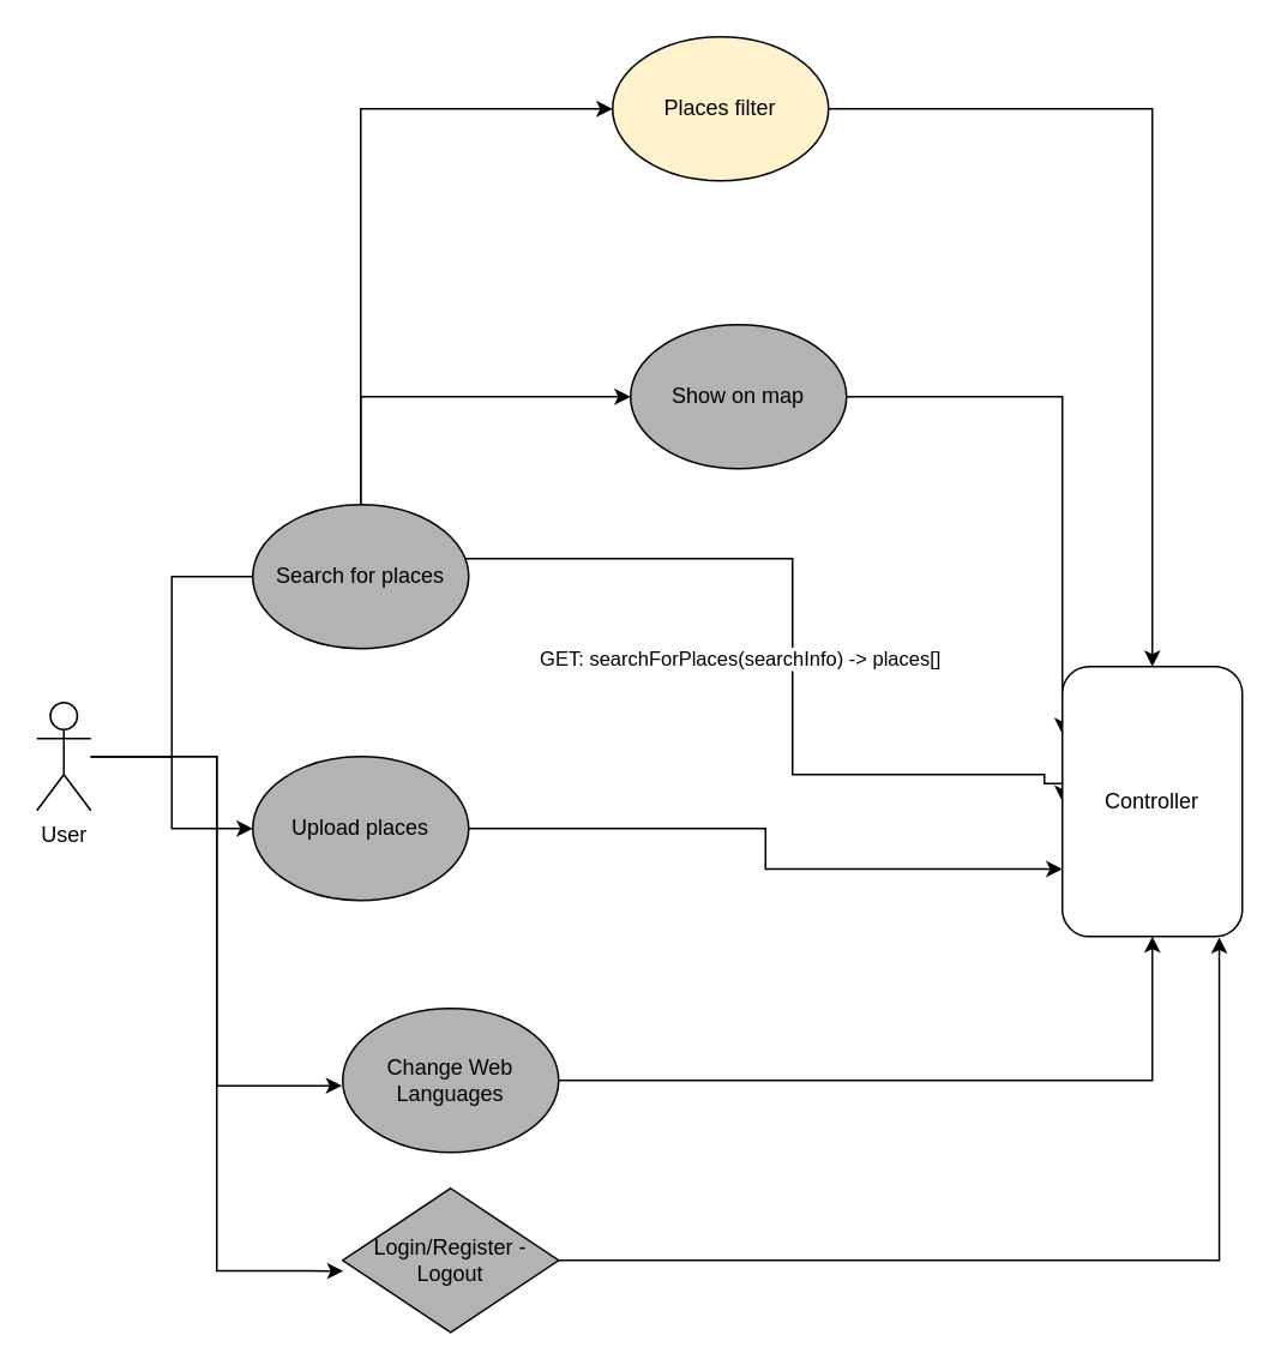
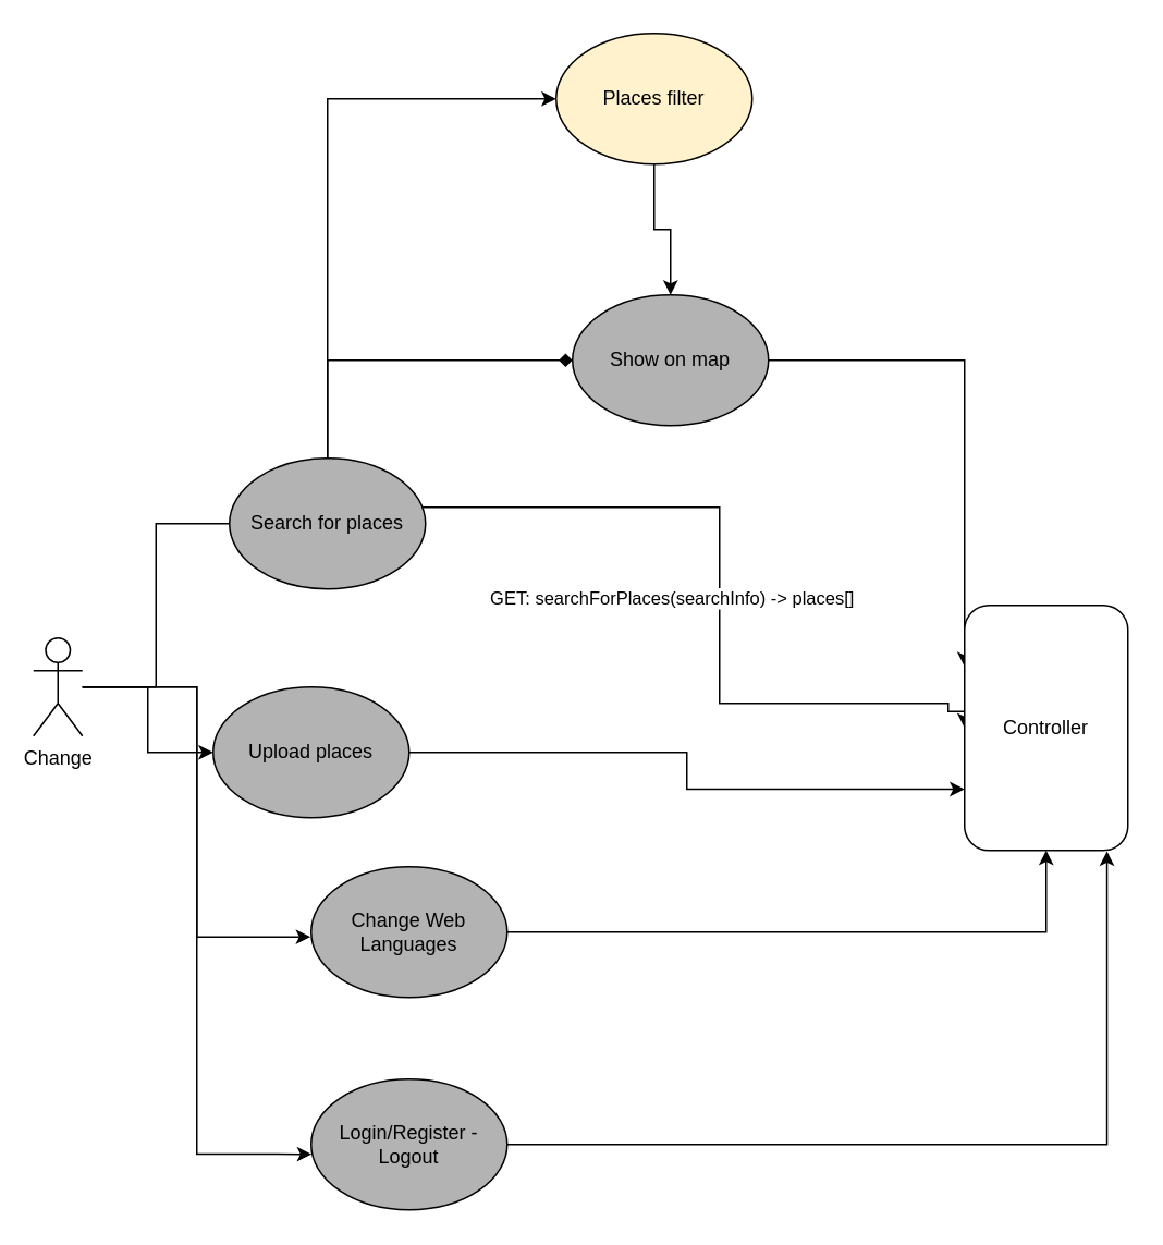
  <mxCell id="0" />
  <mxCell id="1" parent="0" />
  <mxCell id="2" style="edgeStyle=orthogonalEdgeStyle;rounded=0;orthogonalLoop=1;jettySize=auto;html=1;entryX=0;entryY=0.5;entryDx=0;entryDy=0;endArrow=none;" edge="1" parent="1" source="6" target="11"><mxGeometry relative="1" as="geometry" /></mxCell>
  <mxCell id="3" style="edgeStyle=orthogonalEdgeStyle;rounded=0;orthogonalLoop=1;jettySize=auto;html=1;" edge="1" parent="1" source="6" target="13"><mxGeometry relative="1" as="geometry" /></mxCell>
  <mxCell id="4" style="edgeStyle=orthogonalEdgeStyle;rounded=0;orthogonalLoop=1;jettySize=auto;html=1;entryX=-0.003;entryY=0.537;entryDx=0;entryDy=0;entryPerimeter=0;" edge="1" parent="1" source="6" target="19"><mxGeometry relative="1" as="geometry" /></mxCell>
  <mxCell id="5" style="edgeStyle=orthogonalEdgeStyle;rounded=0;orthogonalLoop=1;jettySize=auto;html=1;entryX=0.003;entryY=0.574;entryDx=0;entryDy=0;entryPerimeter=0;" edge="1" parent="1" source="6" target="21"><mxGeometry relative="1" as="geometry" /></mxCell>
- <mxCell id="6" value="User" style="shape=umlActor;verticalLabelPosition=bottom;verticalAlign=top;html=1;outlineConnect=0;" vertex="1" parent="1"><mxGeometry x="20" y="390" width="30" height="60" as="geometry" /></mxCell>
- <mxCell id="7" style="edgeStyle=orthogonalEdgeStyle;rounded=0;orthogonalLoop=1;jettySize=auto;html=1;entryX=0;entryY=0.5;entryDx=0;entryDy=0;" edge="1" parent="1" source="11" target="17"><mxGeometry relative="1" as="geometry"><Array as="points"><mxPoint x="200" y="220" /></Array></mxGeometry></mxCell>
+ <mxCell id="6" value="Change" style="shape=umlActor;verticalLabelPosition=bottom;verticalAlign=top;html=1;outlineConnect=0;" vertex="1" parent="1"><mxGeometry x="20" y="390" width="30" height="60" as="geometry" /></mxCell>
+ <mxCell id="7" style="edgeStyle=orthogonalEdgeStyle;rounded=0;orthogonalLoop=1;jettySize=auto;html=1;entryX=0;entryY=0.5;entryDx=0;entryDy=0;endArrow=diamond;" edge="1" parent="1" source="11" target="17"><mxGeometry relative="1" as="geometry"><Array as="points"><mxPoint x="200" y="220" /></Array></mxGeometry></mxCell>
  <mxCell id="8" style="edgeStyle=orthogonalEdgeStyle;rounded=0;orthogonalLoop=1;jettySize=auto;html=1;entryX=0;entryY=0.5;entryDx=0;entryDy=0;" edge="1" parent="1" target="22"><mxGeometry relative="1" as="geometry"><mxPoint x="220" y="310" as="sourcePoint" /><mxPoint x="550" y="435" as="targetPoint" /><Array as="points"><mxPoint x="440" y="310" /><mxPoint x="440" y="430" /><mxPoint x="580" y="430" /><mxPoint x="580" y="435" /><mxPoint x="590" y="435" /></Array></mxGeometry></mxCell>
  <mxCell id="9" value="GET: searchForPlaces(searchInfo) -&amp;gt; places[]" style="edgeLabel;html=1;align=center;verticalAlign=middle;resizable=0;points=[];" vertex="1" connectable="0" parent="8"><mxGeometry x="0.073" y="5" relative="1" as="geometry"><mxPoint x="-35" y="4" as="offset" /></mxGeometry></mxCell>
  <mxCell id="10" style="edgeStyle=orthogonalEdgeStyle;rounded=0;orthogonalLoop=1;jettySize=auto;html=1;entryX=0;entryY=0.5;entryDx=0;entryDy=0;" edge="1" parent="1" source="11" target="15"><mxGeometry relative="1" as="geometry"><Array as="points"><mxPoint x="200" y="60" /></Array></mxGeometry></mxCell>
  <mxCell id="11" value="Search for places" style="ellipse;whiteSpace=wrap;html=1;fillColor=#B3B3B3;" vertex="1" parent="1"><mxGeometry x="140" y="280" width="120" height="80" as="geometry" /></mxCell>
  <mxCell id="12" style="edgeStyle=orthogonalEdgeStyle;rounded=0;orthogonalLoop=1;jettySize=auto;html=1;entryX=0;entryY=0.75;entryDx=0;entryDy=0;" edge="1" parent="1" source="13" target="22"><mxGeometry relative="1" as="geometry" /></mxCell>
- <mxCell id="13" value="Upload places" style="ellipse;whiteSpace=wrap;html=1;fillColor=#B3B3B3;" vertex="1" parent="1"><mxGeometry x="140" y="420" width="120" height="80" as="geometry" /></mxCell>
- <mxCell id="14" style="edgeStyle=orthogonalEdgeStyle;rounded=0;orthogonalLoop=1;jettySize=auto;html=1;" edge="1" parent="1" source="15" target="22"><mxGeometry relative="1" as="geometry" /></mxCell>
+ <mxCell id="13" value="Upload places" style="ellipse;whiteSpace=wrap;html=1;fillColor=#B3B3B3;" vertex="1" parent="1"><mxGeometry x="130" y="420" width="120" height="80" as="geometry" /></mxCell>
+ <mxCell id="14" style="edgeStyle=orthogonalEdgeStyle;rounded=0;orthogonalLoop=1;jettySize=auto;html=1;" edge="1" parent="1" source="15" target="17"><mxGeometry relative="1" as="geometry" /></mxCell>
  <mxCell id="15" value="Places filter" style="ellipse;whiteSpace=wrap;html=1;fillColor=#fff2cc;" vertex="1" parent="1"><mxGeometry x="340" y="20" width="120" height="80" as="geometry" /></mxCell>
  <mxCell id="16" style="edgeStyle=orthogonalEdgeStyle;rounded=0;orthogonalLoop=1;jettySize=auto;html=1;entryX=0;entryY=0.25;entryDx=0;entryDy=0;" edge="1" parent="1" source="17" target="22"><mxGeometry relative="1" as="geometry"><Array as="points"><mxPoint x="590" y="220" /></Array></mxGeometry></mxCell>
  <mxCell id="17" value="Show on map" style="ellipse;whiteSpace=wrap;html=1;fillColor=#B3B3B3;" vertex="1" parent="1"><mxGeometry x="350" y="180" width="120" height="80" as="geometry" /></mxCell>
  <mxCell id="18" style="edgeStyle=orthogonalEdgeStyle;rounded=0;orthogonalLoop=1;jettySize=auto;html=1;entryX=0.5;entryY=1;entryDx=0;entryDy=0;" edge="1" parent="1" source="19" target="22"><mxGeometry relative="1" as="geometry" /></mxCell>
- <mxCell id="19" value="Change Web &lt;br&gt;Languages" style="ellipse;whiteSpace=wrap;html=1;fillColor=#B3B3B3;" vertex="1" parent="1"><mxGeometry x="190" y="560" width="120" height="80" as="geometry" /></mxCell>
+ <mxCell id="19" value="Change Web &lt;br&gt;Languages" style="ellipse;whiteSpace=wrap;html=1;fillColor=#B3B3B3;" vertex="1" parent="1"><mxGeometry x="190" y="530" width="120" height="80" as="geometry" /></mxCell>
  <mxCell id="20" style="edgeStyle=orthogonalEdgeStyle;rounded=0;orthogonalLoop=1;jettySize=auto;html=1;entryX=0.872;entryY=1.003;entryDx=0;entryDy=0;entryPerimeter=0;" edge="1" parent="1" source="21" target="22"><mxGeometry relative="1" as="geometry" /></mxCell>
- <mxCell id="21" value="Login/Register - Logout" style="rhombus;whiteSpace=wrap;html=1;fillColor=#B3B3B3;" vertex="1" parent="1"><mxGeometry x="190" y="660" width="120" height="80" as="geometry" /></mxCell>
+ <mxCell id="21" value="Login/Register - Logout" style="ellipse;whiteSpace=wrap;html=1;fillColor=#B3B3B3;" vertex="1" parent="1"><mxGeometry x="190" y="660" width="120" height="80" as="geometry" /></mxCell>
  <mxCell id="22" value="Controller" style="rounded=1;whiteSpace=wrap;html=1;" vertex="1" parent="1"><mxGeometry x="590" y="370" width="100" height="150" as="geometry" /></mxCell>
